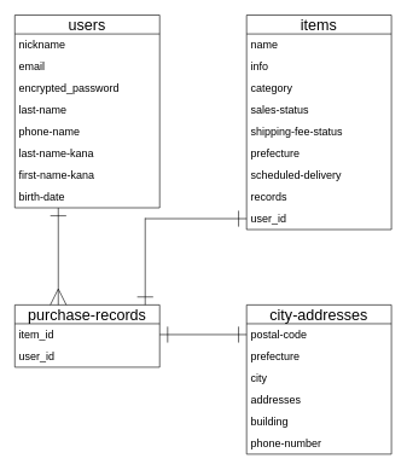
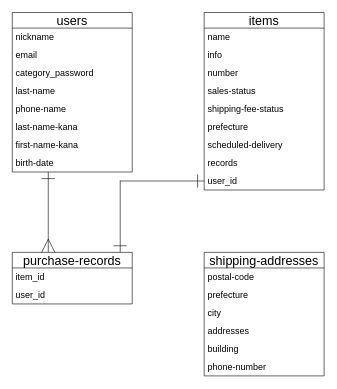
  <mxCell id="0" />
  <mxCell id="1" parent="0" />
  <mxCell id="2" value="users" style="swimlane;fontStyle=0;childLayout=stackLayout;horizontal=1;startSize=26;horizontalStack=0;resizeParent=1;resizeParentMax=0;resizeLast=0;collapsible=1;marginBottom=0;align=center;fontSize=21;verticalAlign=bottom;" vertex="1" parent="1"><mxGeometry x="20" y="20" width="200" height="266" as="geometry"><mxRectangle x="130" y="170" width="90" height="40" as="alternateBounds" /></mxGeometry></mxCell>
  <mxCell id="3" value="nickname" style="text;strokeColor=none;fillColor=none;spacingLeft=4;spacingRight=4;overflow=hidden;rotatable=0;points=[[0,0.5],[1,0.5]];portConstraint=eastwest;fontSize=15;" vertex="1" parent="2"><mxGeometry y="26" width="200" height="30" as="geometry" /></mxCell>
  <mxCell id="4" value="email" style="text;strokeColor=none;fillColor=none;spacingLeft=4;spacingRight=4;overflow=hidden;rotatable=0;points=[[0,0.5],[1,0.5]];portConstraint=eastwest;fontSize=15;" vertex="1" parent="2"><mxGeometry y="56" width="200" height="30" as="geometry" /></mxCell>
- <mxCell id="5" value="encrypted_password" style="text;strokeColor=none;fillColor=none;spacingLeft=4;spacingRight=4;overflow=hidden;rotatable=0;points=[[0,0.5],[1,0.5]];portConstraint=eastwest;fontSize=15;" vertex="1" parent="2"><mxGeometry y="86" width="200" height="30" as="geometry" /></mxCell>
+ <mxCell id="5" value="category_password" style="text;strokeColor=none;fillColor=none;spacingLeft=4;spacingRight=4;overflow=hidden;rotatable=0;points=[[0,0.5],[1,0.5]];portConstraint=eastwest;fontSize=15;" vertex="1" parent="2"><mxGeometry y="86" width="200" height="30" as="geometry" /></mxCell>
  <mxCell id="6" value="last-name" style="text;strokeColor=none;fillColor=none;spacingLeft=4;spacingRight=4;overflow=hidden;rotatable=0;points=[[0,0.5],[1,0.5]];portConstraint=eastwest;fontSize=15;" vertex="1" parent="2"><mxGeometry y="116" width="200" height="30" as="geometry" /></mxCell>
  <mxCell id="7" value="phone-name" style="text;strokeColor=none;fillColor=none;spacingLeft=4;spacingRight=4;overflow=hidden;rotatable=0;points=[[0,0.5],[1,0.5]];portConstraint=eastwest;fontSize=15;" vertex="1" parent="2"><mxGeometry y="146" width="200" height="30" as="geometry" /></mxCell>
  <mxCell id="8" value="last-name-kana" style="text;strokeColor=none;fillColor=none;spacingLeft=4;spacingRight=4;overflow=hidden;rotatable=0;points=[[0,0.5],[1,0.5]];portConstraint=eastwest;fontSize=15;" vertex="1" parent="2"><mxGeometry y="176" width="200" height="30" as="geometry" /></mxCell>
  <mxCell id="9" value="first-name-kana" style="text;strokeColor=none;fillColor=none;spacingLeft=4;spacingRight=4;overflow=hidden;rotatable=0;points=[[0,0.5],[1,0.5]];portConstraint=eastwest;fontSize=15;" vertex="1" parent="2"><mxGeometry y="206" width="200" height="30" as="geometry" /></mxCell>
  <mxCell id="10" value="birth-date" style="text;strokeColor=none;fillColor=none;spacingLeft=4;spacingRight=4;overflow=hidden;rotatable=0;points=[[0,0.5],[1,0.5]];portConstraint=eastwest;fontSize=15;" vertex="1" parent="2"><mxGeometry y="236" width="200" height="30" as="geometry" /></mxCell>
  <mxCell id="11" value="items" style="swimlane;fontStyle=0;childLayout=stackLayout;horizontal=1;startSize=26;horizontalStack=0;resizeParent=1;resizeParentMax=0;resizeLast=0;collapsible=1;marginBottom=0;align=center;fontSize=21;verticalAlign=bottom;" vertex="1" parent="1"><mxGeometry x="340" y="20" width="200" height="296" as="geometry"><mxRectangle x="130" y="170" width="90" height="40" as="alternateBounds" /></mxGeometry></mxCell>
  <mxCell id="12" value="name" style="text;strokeColor=none;fillColor=none;spacingLeft=4;spacingRight=4;overflow=hidden;rotatable=0;points=[[0,0.5],[1,0.5]];portConstraint=eastwest;fontSize=15;" vertex="1" parent="11"><mxGeometry y="26" width="200" height="30" as="geometry" /></mxCell>
  <mxCell id="13" value="info" style="text;strokeColor=none;fillColor=none;spacingLeft=4;spacingRight=4;overflow=hidden;rotatable=0;points=[[0,0.5],[1,0.5]];portConstraint=eastwest;fontSize=15;" vertex="1" parent="11"><mxGeometry y="56" width="200" height="30" as="geometry" /></mxCell>
- <mxCell id="14" value="category" style="text;strokeColor=none;fillColor=none;spacingLeft=4;spacingRight=4;overflow=hidden;rotatable=0;points=[[0,0.5],[1,0.5]];portConstraint=eastwest;fontSize=15;" vertex="1" parent="11"><mxGeometry y="86" width="200" height="30" as="geometry" /></mxCell>
+ <mxCell id="14" value="number" style="text;strokeColor=none;fillColor=none;spacingLeft=4;spacingRight=4;overflow=hidden;rotatable=0;points=[[0,0.5],[1,0.5]];portConstraint=eastwest;fontSize=15;" vertex="1" parent="11"><mxGeometry y="86" width="200" height="30" as="geometry" /></mxCell>
  <mxCell id="15" value="sales-status" style="text;strokeColor=none;fillColor=none;spacingLeft=4;spacingRight=4;overflow=hidden;rotatable=0;points=[[0,0.5],[1,0.5]];portConstraint=eastwest;fontSize=15;" vertex="1" parent="11"><mxGeometry y="116" width="200" height="30" as="geometry" /></mxCell>
  <mxCell id="16" value="shipping-fee-status" style="text;strokeColor=none;fillColor=none;spacingLeft=4;spacingRight=4;overflow=hidden;rotatable=0;points=[[0,0.5],[1,0.5]];portConstraint=eastwest;fontSize=15;" vertex="1" parent="11"><mxGeometry y="146" width="200" height="30" as="geometry" /></mxCell>
  <mxCell id="17" value="prefecture" style="text;strokeColor=none;fillColor=none;spacingLeft=4;spacingRight=4;overflow=hidden;rotatable=0;points=[[0,0.5],[1,0.5]];portConstraint=eastwest;fontSize=15;" vertex="1" parent="11"><mxGeometry y="176" width="200" height="30" as="geometry" /></mxCell>
  <mxCell id="18" value="scheduled-delivery" style="text;strokeColor=none;fillColor=none;spacingLeft=4;spacingRight=4;overflow=hidden;rotatable=0;points=[[0,0.5],[1,0.5]];portConstraint=eastwest;fontSize=15;" vertex="1" parent="11"><mxGeometry y="206" width="200" height="30" as="geometry" /></mxCell>
  <mxCell id="19" value="records" style="text;strokeColor=none;fillColor=none;spacingLeft=4;spacingRight=4;overflow=hidden;rotatable=0;points=[[0,0.5],[1,0.5]];portConstraint=eastwest;fontSize=15;" vertex="1" parent="11"><mxGeometry y="236" width="200" height="30" as="geometry" /></mxCell>
  <mxCell id="20" value="user_id" style="text;strokeColor=none;fillColor=none;spacingLeft=4;spacingRight=4;overflow=hidden;rotatable=0;points=[[0,0.5],[1,0.5]];portConstraint=eastwest;fontSize=15;" vertex="1" parent="11"><mxGeometry y="266" width="200" height="30" as="geometry" /></mxCell>
  <mxCell id="21" value="&#10;purchase-records" style="swimlane;fontStyle=0;childLayout=stackLayout;horizontal=1;startSize=26;horizontalStack=0;resizeParent=1;resizeParentMax=0;resizeLast=0;collapsible=1;marginBottom=0;align=center;fontSize=21;verticalAlign=bottom;rounded=0;" vertex="1" parent="1"><mxGeometry x="20" y="420" width="200" height="86" as="geometry"><mxRectangle x="130" y="170" width="90" height="40" as="alternateBounds" /></mxGeometry></mxCell>
  <mxCell id="22" value="item_id" style="text;strokeColor=none;fillColor=none;spacingLeft=4;spacingRight=4;overflow=hidden;rotatable=0;points=[[0,0.5],[1,0.5]];portConstraint=eastwest;fontSize=15;" vertex="1" parent="21"><mxGeometry y="26" width="200" height="30" as="geometry" /></mxCell>
  <mxCell id="23" value="user_id" style="text;strokeColor=none;fillColor=none;spacingLeft=4;spacingRight=4;overflow=hidden;rotatable=0;points=[[0,0.5],[1,0.5]];portConstraint=eastwest;fontSize=15;" vertex="1" parent="21"><mxGeometry y="56" width="200" height="30" as="geometry" /></mxCell>
- <mxCell id="24" value="city-addresses" style="swimlane;fontStyle=0;childLayout=stackLayout;horizontal=1;startSize=26;horizontalStack=0;resizeParent=1;resizeParentMax=0;resizeLast=0;collapsible=1;marginBottom=0;align=center;fontSize=21;verticalAlign=bottom;rounded=0;" vertex="1" parent="1"><mxGeometry x="340" y="420" width="200" height="206" as="geometry"><mxRectangle x="130" y="170" width="90" height="40" as="alternateBounds" /></mxGeometry></mxCell>
+ <mxCell id="24" value="shipping-addresses" style="swimlane;fontStyle=0;childLayout=stackLayout;horizontal=1;startSize=26;horizontalStack=0;resizeParent=1;resizeParentMax=0;resizeLast=0;collapsible=1;marginBottom=0;align=center;fontSize=21;verticalAlign=bottom;rounded=0;" vertex="1" parent="1"><mxGeometry x="340" y="420" width="200" height="206" as="geometry"><mxRectangle x="130" y="170" width="90" height="40" as="alternateBounds" /></mxGeometry></mxCell>
  <mxCell id="25" value="postal-code" style="text;strokeColor=none;fillColor=none;spacingLeft=4;spacingRight=4;overflow=hidden;rotatable=0;points=[[0,0.5],[1,0.5]];portConstraint=eastwest;fontSize=15;" vertex="1" parent="24"><mxGeometry y="26" width="200" height="30" as="geometry" /></mxCell>
  <mxCell id="26" value="prefecture" style="text;strokeColor=none;fillColor=none;spacingLeft=4;spacingRight=4;overflow=hidden;rotatable=0;points=[[0,0.5],[1,0.5]];portConstraint=eastwest;fontSize=15;" vertex="1" parent="24"><mxGeometry y="56" width="200" height="30" as="geometry" /></mxCell>
  <mxCell id="27" value="city" style="text;strokeColor=none;fillColor=none;spacingLeft=4;spacingRight=4;overflow=hidden;rotatable=0;points=[[0,0.5],[1,0.5]];portConstraint=eastwest;fontSize=15;" vertex="1" parent="24"><mxGeometry y="86" width="200" height="30" as="geometry" /></mxCell>
  <mxCell id="28" value="addresses" style="text;strokeColor=none;fillColor=none;spacingLeft=4;spacingRight=4;overflow=hidden;rotatable=0;points=[[0,0.5],[1,0.5]];portConstraint=eastwest;fontSize=15;" vertex="1" parent="24"><mxGeometry y="116" width="200" height="30" as="geometry" /></mxCell>
  <mxCell id="29" value="building" style="text;strokeColor=none;fillColor=none;spacingLeft=4;spacingRight=4;overflow=hidden;rotatable=0;points=[[0,0.5],[1,0.5]];portConstraint=eastwest;fontSize=15;" vertex="1" parent="24"><mxGeometry y="146" width="200" height="30" as="geometry" /></mxCell>
  <mxCell id="30" value="phone-number" style="text;strokeColor=none;fillColor=none;spacingLeft=4;spacingRight=4;overflow=hidden;rotatable=0;points=[[0,0.5],[1,0.5]];portConstraint=eastwest;fontSize=15;" vertex="1" parent="24"><mxGeometry y="176" width="200" height="30" as="geometry" /></mxCell>
- <mxCell id="31" style="edgeStyle=none;html=1;exitX=1;exitY=0.5;exitDx=0;exitDy=0;entryX=0;entryY=0.5;entryDx=0;entryDy=0;strokeColor=default;strokeWidth=1;fontSize=21;startArrow=ERone;startFill=0;endArrow=ERone;endFill=0;targetPerimeterSpacing=0;endSize=20;startSize=20;" edge="1" parent="1" source="22" target="25"><mxGeometry relative="1" as="geometry" /></mxCell>
  <mxCell id="32" style="edgeStyle=none;html=1;exitX=0;exitY=0.5;exitDx=0;exitDy=0;strokeColor=default;strokeWidth=1;fontSize=21;startArrow=ERone;startFill=0;endArrow=none;endFill=0;targetPerimeterSpacing=0;endSize=6;startSize=20;" edge="1" parent="1" source="20"><mxGeometry relative="1" as="geometry"><mxPoint x="200" y="301" as="targetPoint" /></mxGeometry></mxCell>
  <mxCell id="33" style="edgeStyle=none;html=1;strokeColor=default;strokeWidth=1;fontSize=21;startArrow=ERone;startFill=0;endArrow=none;endFill=0;targetPerimeterSpacing=0;endSize=6;startSize=20;" edge="1" parent="1"><mxGeometry relative="1" as="geometry"><mxPoint x="200" y="300" as="targetPoint" /><mxPoint x="200" y="420" as="sourcePoint" /></mxGeometry></mxCell>
  <mxCell id="34" style="edgeStyle=none;html=1;strokeColor=default;strokeWidth=1;fontSize=21;startArrow=ERmany;startFill=0;endArrow=ERone;endFill=0;targetPerimeterSpacing=0;exitX=0.3;exitY=0;exitDx=0;exitDy=0;exitPerimeter=0;endSize=20;startSize=20;jumpSize=20;" edge="1" parent="1" source="21"><mxGeometry relative="1" as="geometry"><mxPoint x="80" y="286" as="targetPoint" /><mxPoint x="80" y="376" as="sourcePoint" /></mxGeometry></mxCell>
